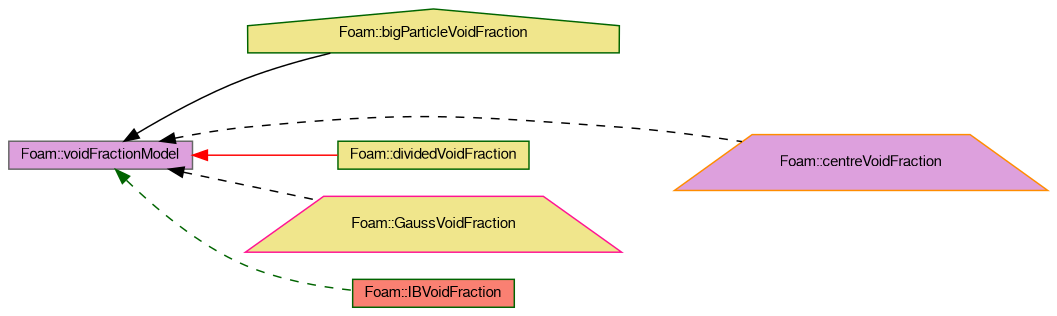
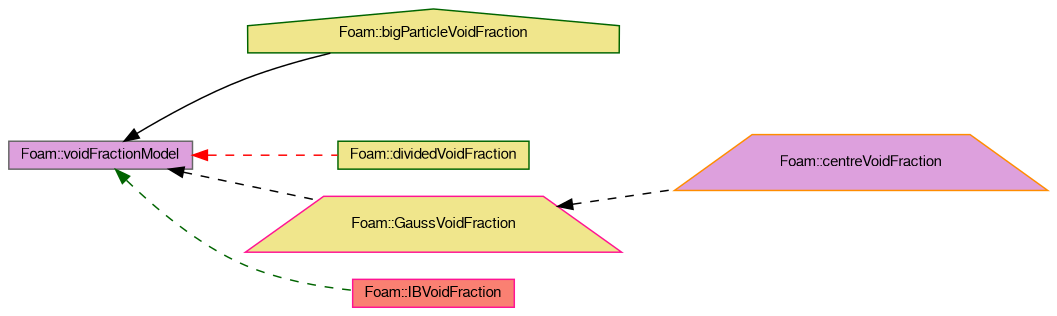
  digraph {
    rankdir=LR
    node [color=darkgreen fillcolor=khaki fontname=FreeSans fontsize=10 shape=box style=filled]
    edge [color=black dir=back fontname=FreeSans fontsize=10 labelfontname=FreeSans labelfontsize=10 style=dashed]
    n1 [color=gray40 fillcolor=plum fontcolor=black height=0.2 label="Foam::voidFractionModel" width=0.4]
    n2 [height=0.2 label="Foam::bigParticleVoidFraction" shape=house width=0.4]
    n3 [color=darkorange fillcolor=plum height=0.2 label="Foam::centreVoidFraction" shape=trapezium width=0.4]
    n4 [height=0.2 label="Foam::dividedVoidFraction" width=0.4]
    n5 [color=deeppink height=0.2 label="Foam::GaussVoidFraction" shape=trapezium width=0.4]
-   n6 [fillcolor=salmon height=0.2 label="Foam::IBVoidFraction" width=0.4]
+   n6 [color=deeppink fillcolor=salmon height=0.2 label="Foam::IBVoidFraction" width=0.4]
    n1 -> n2 [style=solid]
-   n1 -> n3
-   n1 -> n4 [color=red style=solid]
+   n5 -> n3
+   n1 -> n4 [color=red]
    n1 -> n5
    n1 -> n6 [color=darkgreen]
  }
